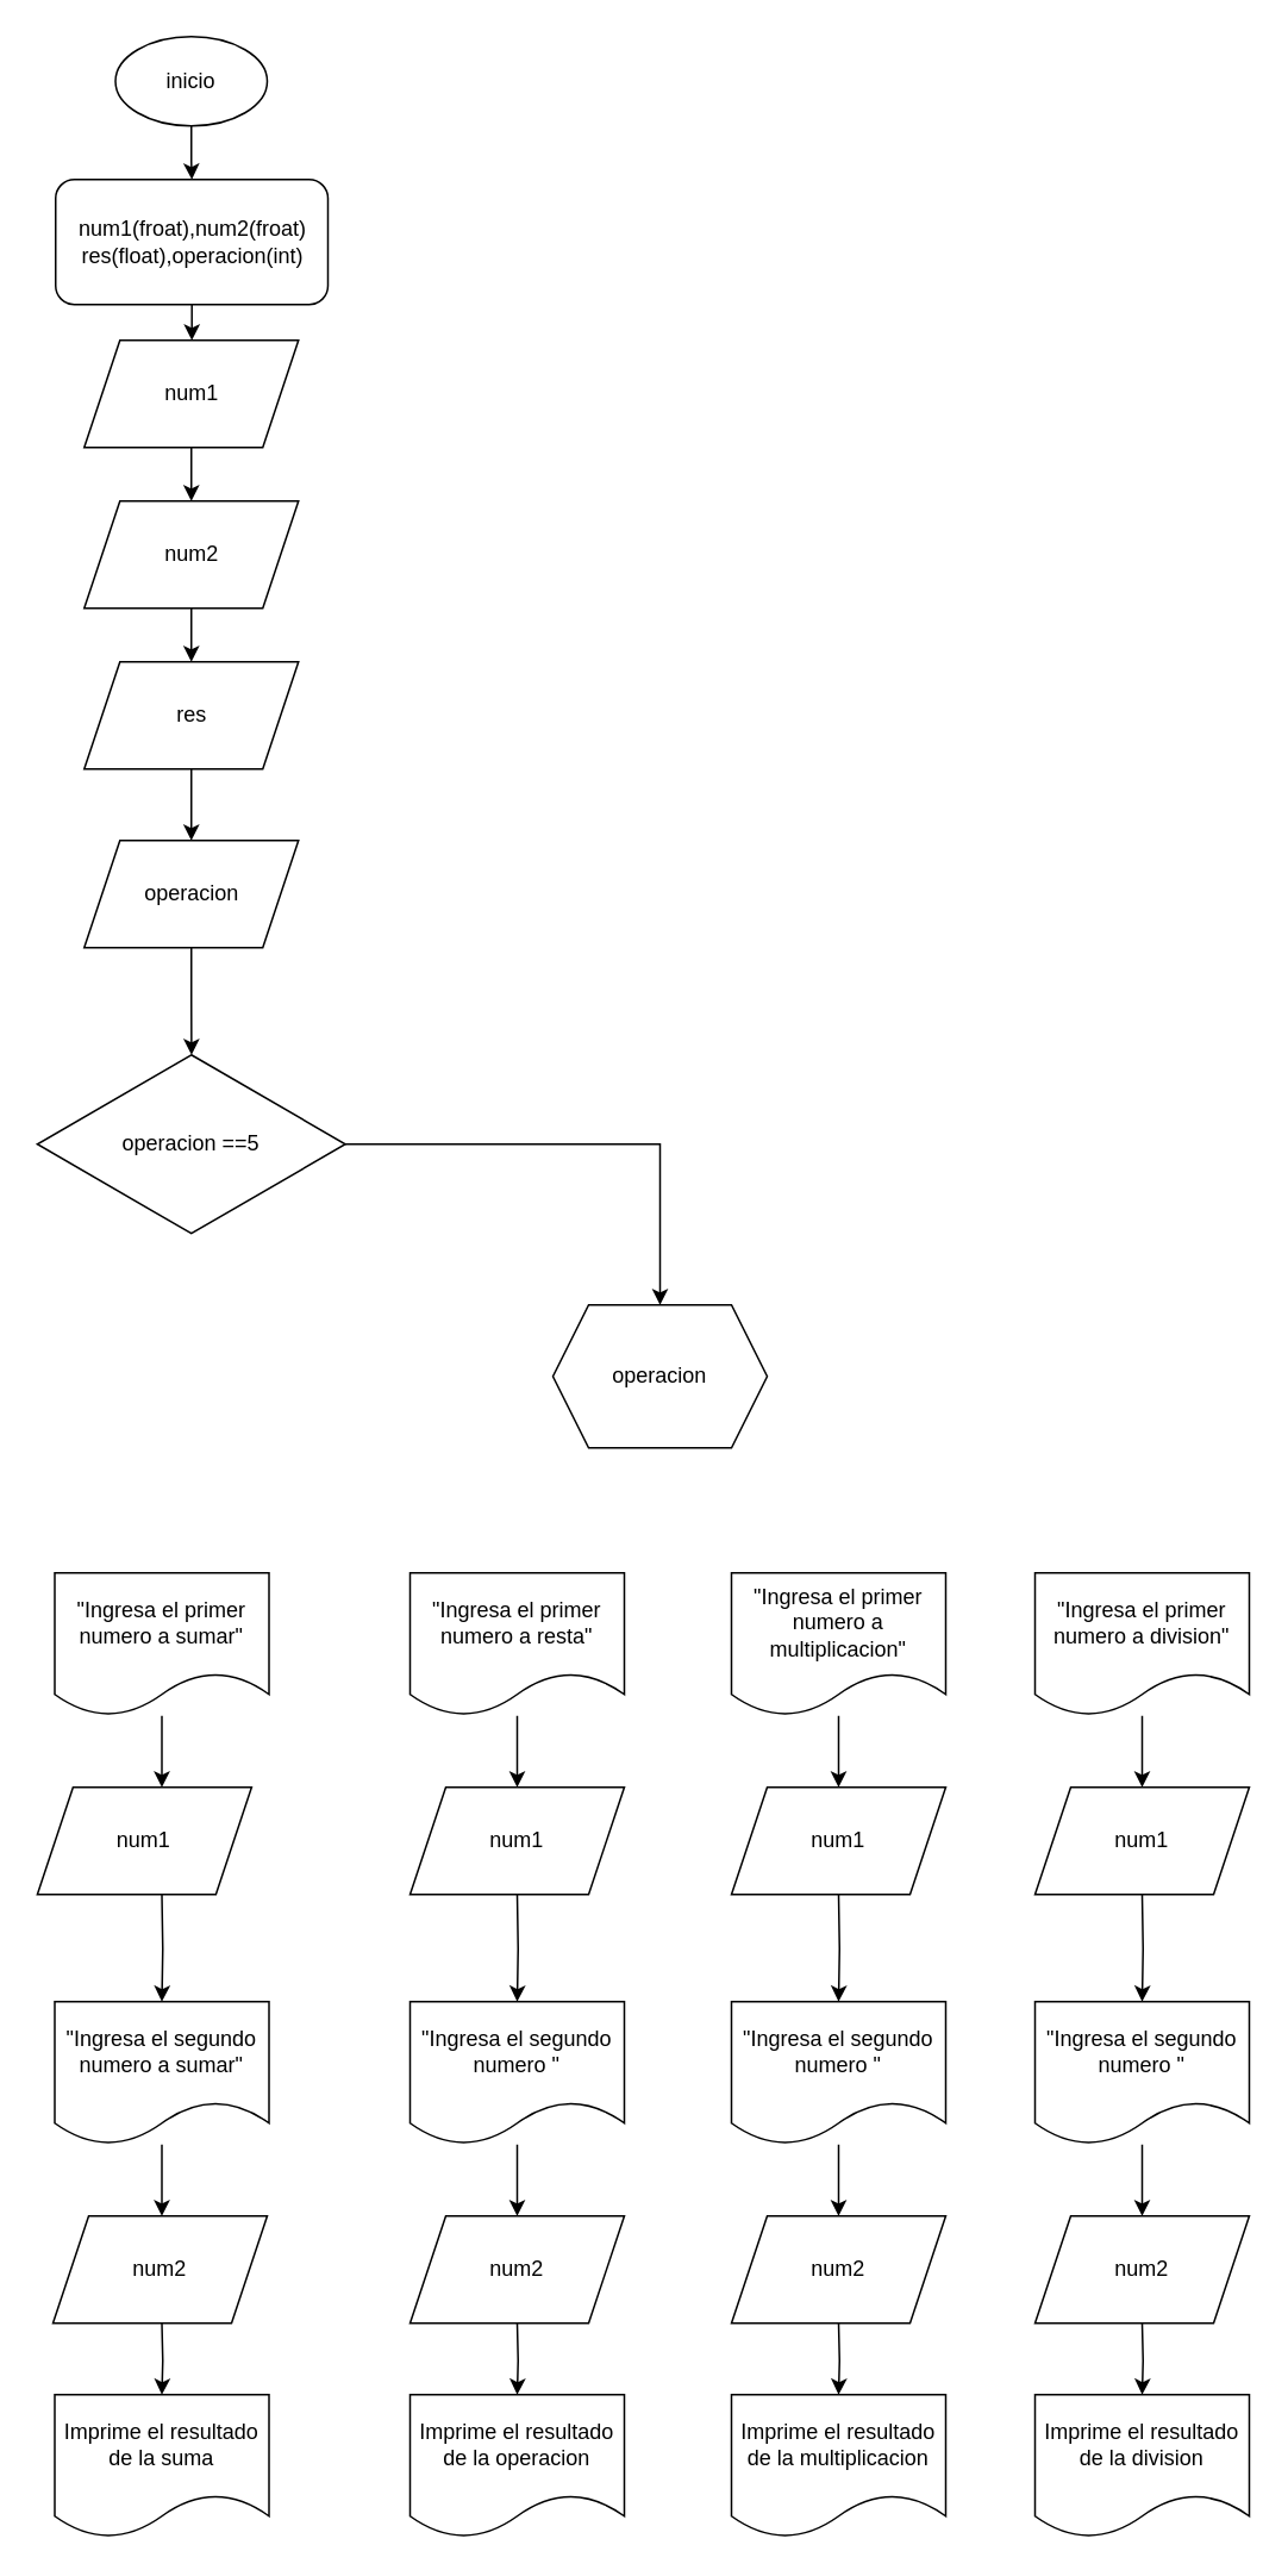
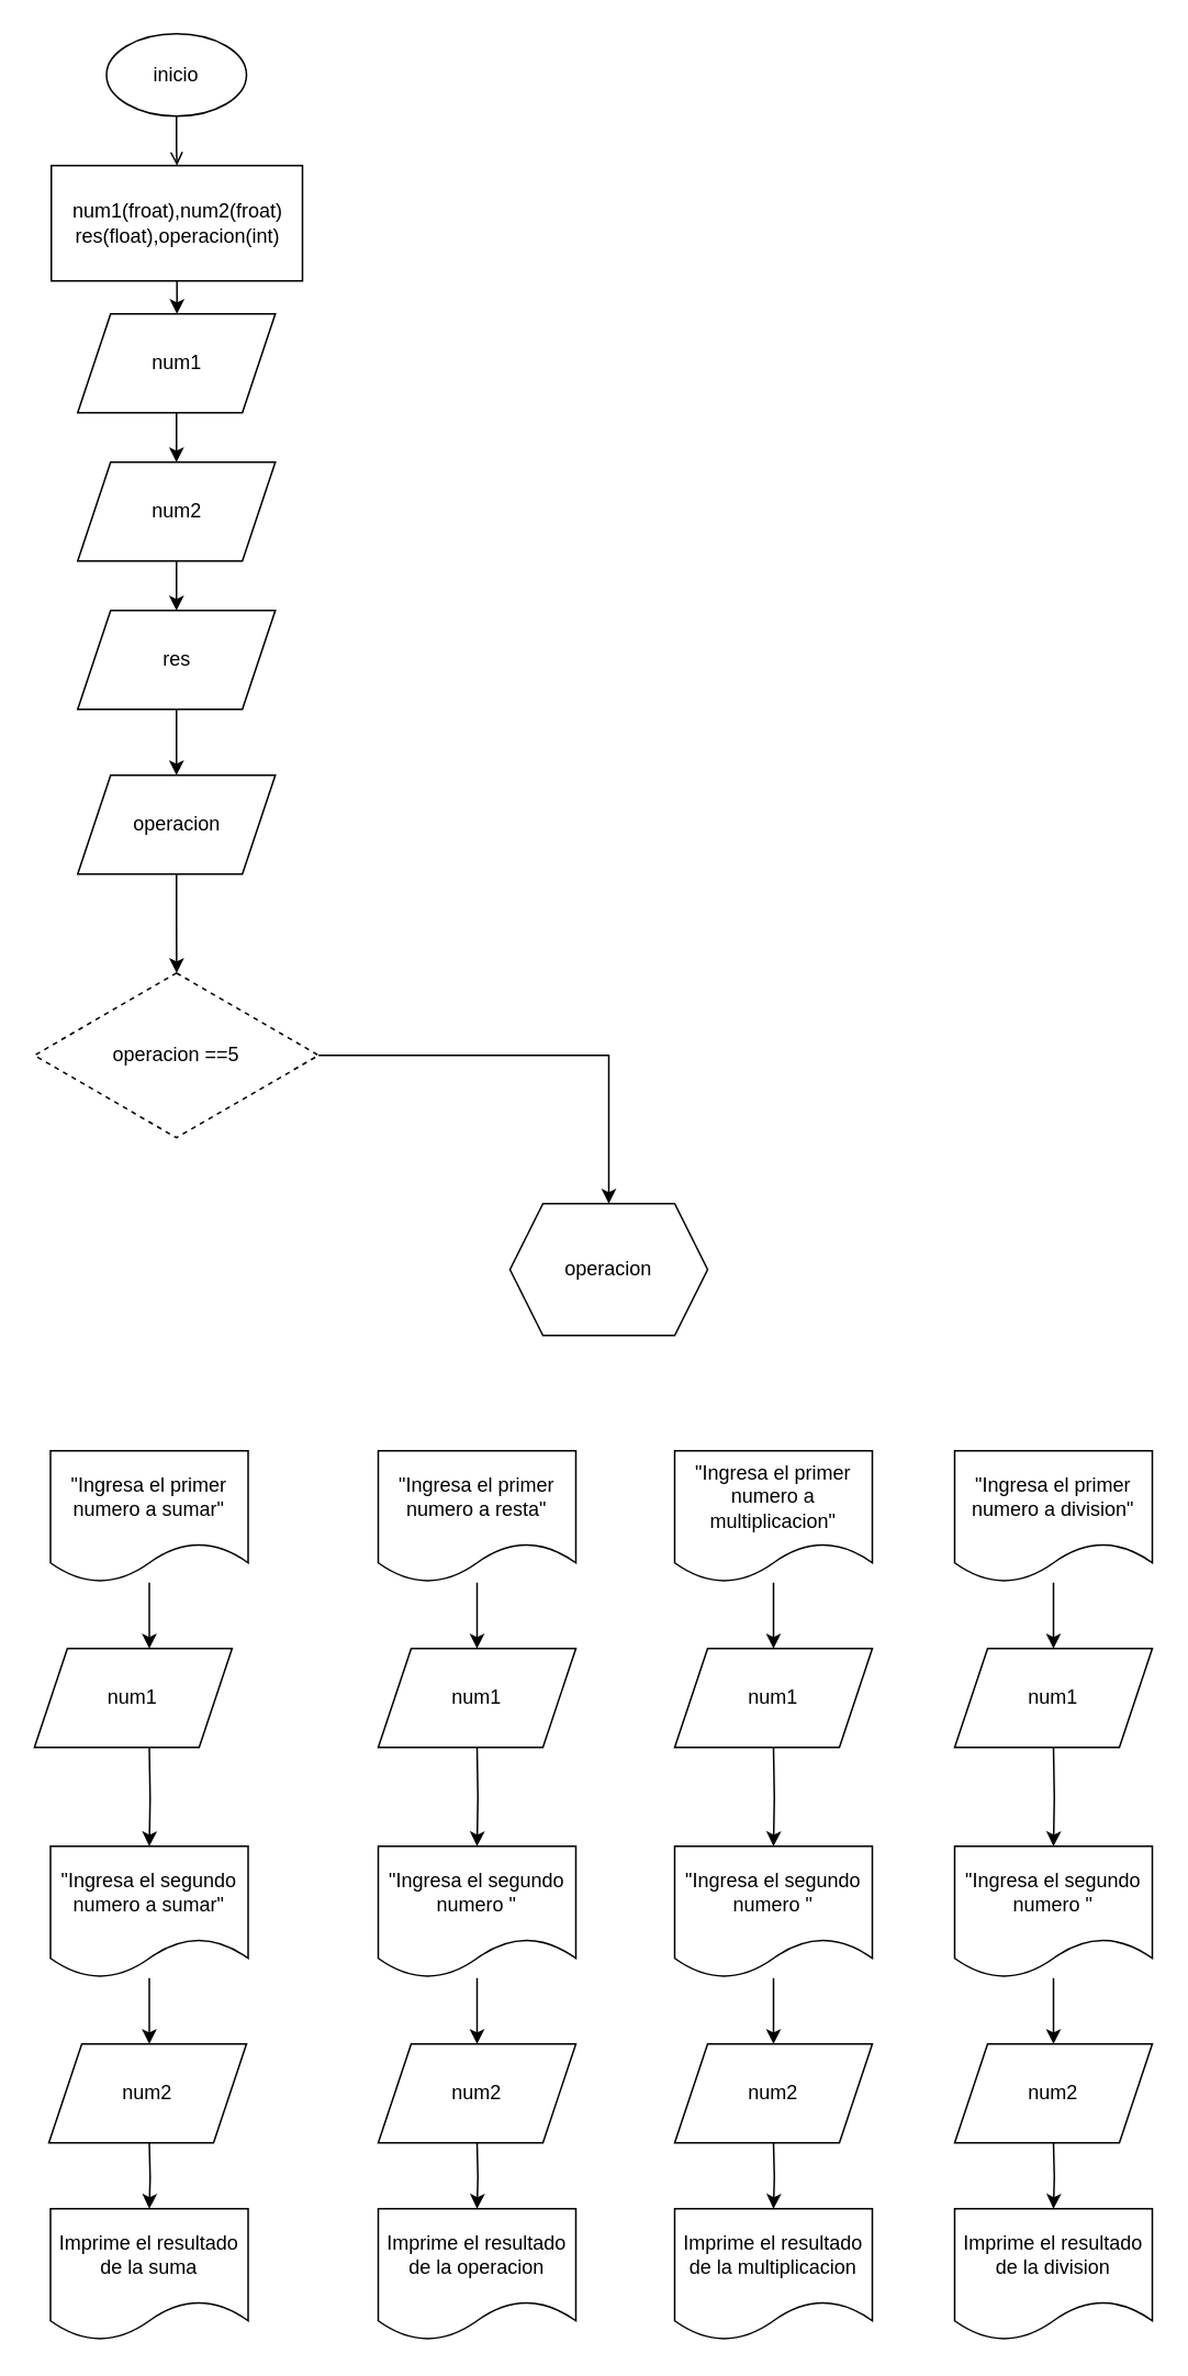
  <mxCell id="0" />
  <mxCell id="1" parent="0" />
- <mxCell id="2" value="" style="edgeStyle=orthogonalEdgeStyle;rounded=0;orthogonalLoop=1;jettySize=auto;html=1;" edge="1" parent="1" source="3" target="5"><mxGeometry relative="1" as="geometry" /></mxCell>
+ <mxCell id="2" value="" style="edgeStyle=orthogonalEdgeStyle;rounded=0;orthogonalLoop=1;jettySize=auto;html=1;endArrow=open;" edge="1" parent="1" source="3" target="5"><mxGeometry relative="1" as="geometry" /></mxCell>
  <mxCell id="3" value="inicio" style="ellipse;whiteSpace=wrap;html=1;" vertex="1" parent="1"><mxGeometry x="64" y="20" width="85" height="50" as="geometry" /></mxCell>
  <mxCell id="4" value="" style="edgeStyle=orthogonalEdgeStyle;rounded=0;orthogonalLoop=1;jettySize=auto;html=1;" edge="1" parent="1" source="5" target="7"><mxGeometry relative="1" as="geometry" /></mxCell>
- <mxCell id="5" value="num1(froat),num2(froat)&lt;br&gt;res(float),operacion(int)" style="whiteSpace=wrap;html=1;rounded=1;" vertex="1" parent="1"><mxGeometry x="30.5" y="100" width="152.5" height="70" as="geometry" /></mxCell>
+ <mxCell id="5" value="num1(froat),num2(froat)&lt;br&gt;res(float),operacion(int)" style="whiteSpace=wrap;html=1;" vertex="1" parent="1"><mxGeometry x="30.5" y="100" width="152.5" height="70" as="geometry" /></mxCell>
  <mxCell id="6" value="" style="edgeStyle=orthogonalEdgeStyle;rounded=0;orthogonalLoop=1;jettySize=auto;html=1;" edge="1" parent="1" source="7" target="9"><mxGeometry relative="1" as="geometry" /></mxCell>
  <mxCell id="7" value="num1" style="shape=parallelogram;perimeter=parallelogramPerimeter;whiteSpace=wrap;html=1;fixedSize=1;" vertex="1" parent="1"><mxGeometry x="46.5" y="190" width="120" height="60" as="geometry" /></mxCell>
  <mxCell id="8" value="" style="edgeStyle=orthogonalEdgeStyle;rounded=0;orthogonalLoop=1;jettySize=auto;html=1;" edge="1" parent="1" source="9" target="11"><mxGeometry relative="1" as="geometry" /></mxCell>
  <mxCell id="9" value="num2" style="shape=parallelogram;perimeter=parallelogramPerimeter;whiteSpace=wrap;html=1;fixedSize=1;" vertex="1" parent="1"><mxGeometry x="46.5" y="280" width="120" height="60" as="geometry" /></mxCell>
  <mxCell id="10" value="" style="edgeStyle=orthogonalEdgeStyle;rounded=0;orthogonalLoop=1;jettySize=auto;html=1;" edge="1" parent="1" source="11" target="13"><mxGeometry relative="1" as="geometry" /></mxCell>
  <mxCell id="11" value="res" style="shape=parallelogram;perimeter=parallelogramPerimeter;whiteSpace=wrap;html=1;fixedSize=1;" vertex="1" parent="1"><mxGeometry x="46.5" y="370" width="120" height="60" as="geometry" /></mxCell>
  <mxCell id="12" value="" style="edgeStyle=orthogonalEdgeStyle;rounded=0;orthogonalLoop=1;jettySize=auto;html=1;" edge="1" parent="1" source="13" target="15"><mxGeometry relative="1" as="geometry" /></mxCell>
  <mxCell id="13" value="operacion" style="shape=parallelogram;perimeter=parallelogramPerimeter;whiteSpace=wrap;html=1;fixedSize=1;" vertex="1" parent="1"><mxGeometry x="46.5" y="470" width="120" height="60" as="geometry" /></mxCell>
  <mxCell id="14" value="" style="edgeStyle=orthogonalEdgeStyle;rounded=0;orthogonalLoop=1;jettySize=auto;html=1;" edge="1" parent="1" source="15" target="16"><mxGeometry relative="1" as="geometry" /></mxCell>
- <mxCell id="15" value="operacion ==5" style="rhombus;whiteSpace=wrap;html=1;" vertex="1" parent="1"><mxGeometry x="20.25" y="590" width="172.5" height="100" as="geometry" /></mxCell>
+ <mxCell id="15" value="operacion ==5" style="rhombus;whiteSpace=wrap;html=1;dashed=1;" vertex="1" parent="1"><mxGeometry x="20.25" y="590" width="172.5" height="100" as="geometry" /></mxCell>
  <mxCell id="16" value="operacion" style="shape=hexagon;perimeter=hexagonPerimeter2;whiteSpace=wrap;html=1;fixedSize=1;" vertex="1" parent="1"><mxGeometry x="309" y="730" width="120" height="80" as="geometry" /></mxCell>
  <mxCell id="17" value="" style="edgeStyle=orthogonalEdgeStyle;rounded=0;orthogonalLoop=1;jettySize=auto;html=1;" edge="1" parent="1" source="18"><mxGeometry relative="1" as="geometry"><mxPoint x="90" y="1000" as="targetPoint" /></mxGeometry></mxCell>
  <mxCell id="18" value="&quot;Ingresa el primer numero a sumar&quot;" style="shape=document;whiteSpace=wrap;html=1;boundedLbl=1;" vertex="1" parent="1"><mxGeometry x="30" y="880" width="120" height="80" as="geometry" /></mxCell>
  <mxCell id="19" style="edgeStyle=orthogonalEdgeStyle;rounded=0;orthogonalLoop=1;jettySize=auto;html=1;entryX=0.5;entryY=0;entryDx=0;entryDy=0;" edge="1" parent="1" target="21"><mxGeometry relative="1" as="geometry"><mxPoint x="90" y="1060" as="sourcePoint" /></mxGeometry></mxCell>
  <mxCell id="20" style="edgeStyle=orthogonalEdgeStyle;rounded=0;orthogonalLoop=1;jettySize=auto;html=1;entryX=0.5;entryY=0;entryDx=0;entryDy=0;" edge="1" parent="1" source="21"><mxGeometry relative="1" as="geometry"><mxPoint x="90" y="1240" as="targetPoint" /></mxGeometry></mxCell>
  <mxCell id="21" value="&quot;Ingresa el segundo numero a sumar&quot;" style="shape=document;whiteSpace=wrap;html=1;boundedLbl=1;" vertex="1" parent="1"><mxGeometry x="30" y="1120" width="120" height="80" as="geometry" /></mxCell>
  <mxCell id="22" value="" style="edgeStyle=orthogonalEdgeStyle;rounded=0;orthogonalLoop=1;jettySize=auto;html=1;" edge="1" parent="1" target="23"><mxGeometry relative="1" as="geometry"><mxPoint x="90" y="1300" as="sourcePoint" /></mxGeometry></mxCell>
  <mxCell id="23" value="Imprime el resultado de la suma" style="shape=document;whiteSpace=wrap;html=1;boundedLbl=1;" vertex="1" parent="1"><mxGeometry x="30" y="1340" width="120" height="80" as="geometry" /></mxCell>
  <mxCell id="24" style="edgeStyle=orthogonalEdgeStyle;rounded=0;orthogonalLoop=1;jettySize=auto;html=1;entryX=0.5;entryY=0;entryDx=0;entryDy=0;" edge="1" parent="1" source="25"><mxGeometry relative="1" as="geometry"><mxPoint x="289" y="1000" as="targetPoint" /></mxGeometry></mxCell>
  <mxCell id="25" value="&quot;Ingresa el primer numero a resta&quot;" style="shape=document;whiteSpace=wrap;html=1;boundedLbl=1;" vertex="1" parent="1"><mxGeometry x="229" y="880" width="120" height="80" as="geometry" /></mxCell>
  <mxCell id="26" style="edgeStyle=orthogonalEdgeStyle;rounded=0;orthogonalLoop=1;jettySize=auto;html=1;entryX=0.5;entryY=0;entryDx=0;entryDy=0;" edge="1" parent="1" target="28"><mxGeometry relative="1" as="geometry"><mxPoint x="289" y="1060" as="sourcePoint" /></mxGeometry></mxCell>
  <mxCell id="27" style="edgeStyle=orthogonalEdgeStyle;rounded=0;orthogonalLoop=1;jettySize=auto;html=1;entryX=0.5;entryY=0;entryDx=0;entryDy=0;" edge="1" parent="1" source="28"><mxGeometry relative="1" as="geometry"><mxPoint x="289" y="1240" as="targetPoint" /></mxGeometry></mxCell>
  <mxCell id="28" value="&quot;Ingresa el segundo numero &quot;" style="shape=document;whiteSpace=wrap;html=1;boundedLbl=1;" vertex="1" parent="1"><mxGeometry x="229" y="1120" width="120" height="80" as="geometry" /></mxCell>
  <mxCell id="29" style="edgeStyle=orthogonalEdgeStyle;rounded=0;orthogonalLoop=1;jettySize=auto;html=1;entryX=0.5;entryY=0;entryDx=0;entryDy=0;" edge="1" parent="1" target="30"><mxGeometry relative="1" as="geometry"><mxPoint x="289" y="1300" as="sourcePoint" /></mxGeometry></mxCell>
  <mxCell id="30" value="Imprime el resultado de la operacion" style="shape=document;whiteSpace=wrap;html=1;boundedLbl=1;" vertex="1" parent="1"><mxGeometry x="229" y="1340" width="120" height="80" as="geometry" /></mxCell>
  <mxCell id="31" style="edgeStyle=orthogonalEdgeStyle;rounded=0;orthogonalLoop=1;jettySize=auto;html=1;entryX=0.5;entryY=0;entryDx=0;entryDy=0;" edge="1" parent="1" source="32"><mxGeometry relative="1" as="geometry"><mxPoint x="469" y="1000" as="targetPoint" /></mxGeometry></mxCell>
  <mxCell id="32" value="&quot;Ingresa el primer numero a multiplicacion&quot;" style="shape=document;whiteSpace=wrap;html=1;boundedLbl=1;" vertex="1" parent="1"><mxGeometry x="409" y="880" width="120" height="80" as="geometry" /></mxCell>
  <mxCell id="33" style="edgeStyle=orthogonalEdgeStyle;rounded=0;orthogonalLoop=1;jettySize=auto;html=1;entryX=0.5;entryY=0;entryDx=0;entryDy=0;" edge="1" parent="1" target="35"><mxGeometry relative="1" as="geometry"><mxPoint x="469" y="1060" as="sourcePoint" /></mxGeometry></mxCell>
  <mxCell id="34" style="edgeStyle=orthogonalEdgeStyle;rounded=0;orthogonalLoop=1;jettySize=auto;html=1;entryX=0.5;entryY=0;entryDx=0;entryDy=0;" edge="1" parent="1" source="35"><mxGeometry relative="1" as="geometry"><mxPoint x="469" y="1240" as="targetPoint" /></mxGeometry></mxCell>
  <mxCell id="35" value="&quot;Ingresa el segundo numero &quot;" style="shape=document;whiteSpace=wrap;html=1;boundedLbl=1;" vertex="1" parent="1"><mxGeometry x="409" y="1120" width="120" height="80" as="geometry" /></mxCell>
  <mxCell id="36" style="edgeStyle=orthogonalEdgeStyle;rounded=0;orthogonalLoop=1;jettySize=auto;html=1;entryX=0.5;entryY=0;entryDx=0;entryDy=0;" edge="1" parent="1" target="37"><mxGeometry relative="1" as="geometry"><mxPoint x="469" y="1300" as="sourcePoint" /></mxGeometry></mxCell>
  <mxCell id="37" value="Imprime el resultado de la multiplicacion" style="shape=document;whiteSpace=wrap;html=1;boundedLbl=1;" vertex="1" parent="1"><mxGeometry x="409" y="1340" width="120" height="80" as="geometry" /></mxCell>
  <mxCell id="38" style="edgeStyle=orthogonalEdgeStyle;rounded=0;orthogonalLoop=1;jettySize=auto;html=1;entryX=0.5;entryY=0;entryDx=0;entryDy=0;" edge="1" parent="1" source="39"><mxGeometry relative="1" as="geometry"><mxPoint x="639" y="1000" as="targetPoint" /></mxGeometry></mxCell>
  <mxCell id="39" value="&quot;Ingresa el primer numero a division&quot;" style="shape=document;whiteSpace=wrap;html=1;boundedLbl=1;" vertex="1" parent="1"><mxGeometry x="579" y="880" width="120" height="80" as="geometry" /></mxCell>
  <mxCell id="40" style="edgeStyle=orthogonalEdgeStyle;rounded=0;orthogonalLoop=1;jettySize=auto;html=1;entryX=0.5;entryY=0;entryDx=0;entryDy=0;" edge="1" parent="1" target="42"><mxGeometry relative="1" as="geometry"><mxPoint x="639" y="1060" as="sourcePoint" /></mxGeometry></mxCell>
  <mxCell id="41" style="edgeStyle=orthogonalEdgeStyle;rounded=0;orthogonalLoop=1;jettySize=auto;html=1;entryX=0.5;entryY=0;entryDx=0;entryDy=0;" edge="1" parent="1" source="42"><mxGeometry relative="1" as="geometry"><mxPoint x="639" y="1240" as="targetPoint" /></mxGeometry></mxCell>
  <mxCell id="42" value="&quot;Ingresa el segundo numero &quot;" style="shape=document;whiteSpace=wrap;html=1;boundedLbl=1;" vertex="1" parent="1"><mxGeometry x="579" y="1120" width="120" height="80" as="geometry" /></mxCell>
  <mxCell id="43" style="edgeStyle=orthogonalEdgeStyle;rounded=0;orthogonalLoop=1;jettySize=auto;html=1;entryX=0.5;entryY=0;entryDx=0;entryDy=0;" edge="1" parent="1" target="44"><mxGeometry relative="1" as="geometry"><mxPoint x="639" y="1300" as="sourcePoint" /></mxGeometry></mxCell>
  <mxCell id="44" value="Imprime el resultado de la division" style="shape=document;whiteSpace=wrap;html=1;boundedLbl=1;" vertex="1" parent="1"><mxGeometry x="579" y="1340" width="120" height="80" as="geometry" /></mxCell>
  <mxCell id="45" value="num1" style="shape=parallelogram;perimeter=parallelogramPerimeter;whiteSpace=wrap;html=1;fixedSize=1;" vertex="1" parent="1"><mxGeometry x="20.25" y="1000" width="120" height="60" as="geometry" /></mxCell>
  <mxCell id="46" value="num2" style="shape=parallelogram;perimeter=parallelogramPerimeter;whiteSpace=wrap;html=1;fixedSize=1;" vertex="1" parent="1"><mxGeometry x="29" y="1240" width="120" height="60" as="geometry" /></mxCell>
  <mxCell id="47" value="num1" style="shape=parallelogram;perimeter=parallelogramPerimeter;whiteSpace=wrap;html=1;fixedSize=1;" vertex="1" parent="1"><mxGeometry x="409" y="1000" width="120" height="60" as="geometry" /></mxCell>
  <mxCell id="48" value="num1" style="shape=parallelogram;perimeter=parallelogramPerimeter;whiteSpace=wrap;html=1;fixedSize=1;" vertex="1" parent="1"><mxGeometry x="229" y="1000" width="120" height="60" as="geometry" /></mxCell>
  <mxCell id="49" value="num1" style="shape=parallelogram;perimeter=parallelogramPerimeter;whiteSpace=wrap;html=1;fixedSize=1;" vertex="1" parent="1"><mxGeometry x="579" y="1000" width="120" height="60" as="geometry" /></mxCell>
  <mxCell id="50" value="num2" style="shape=parallelogram;perimeter=parallelogramPerimeter;whiteSpace=wrap;html=1;fixedSize=1;" vertex="1" parent="1"><mxGeometry x="229" y="1240" width="120" height="60" as="geometry" /></mxCell>
  <mxCell id="51" value="num2" style="shape=parallelogram;perimeter=parallelogramPerimeter;whiteSpace=wrap;html=1;fixedSize=1;" vertex="1" parent="1"><mxGeometry x="409" y="1240" width="120" height="60" as="geometry" /></mxCell>
  <mxCell id="52" value="num2" style="shape=parallelogram;perimeter=parallelogramPerimeter;whiteSpace=wrap;html=1;fixedSize=1;" vertex="1" parent="1"><mxGeometry x="579" y="1240" width="120" height="60" as="geometry" /></mxCell>
